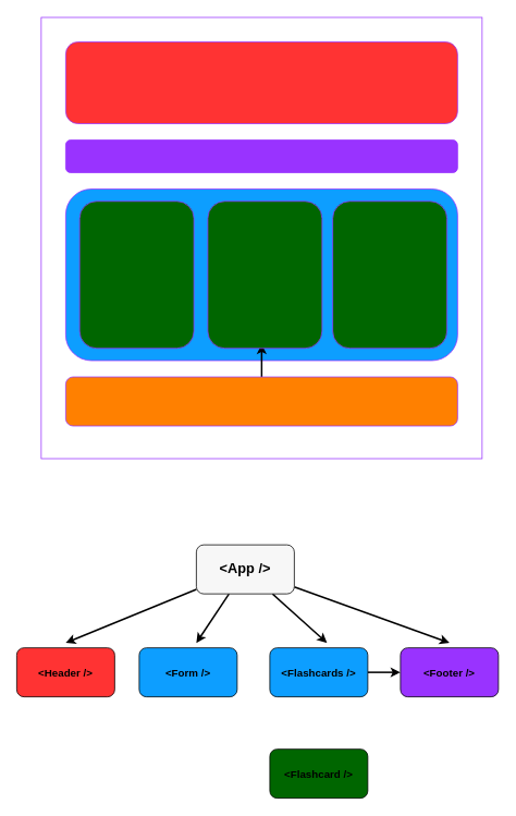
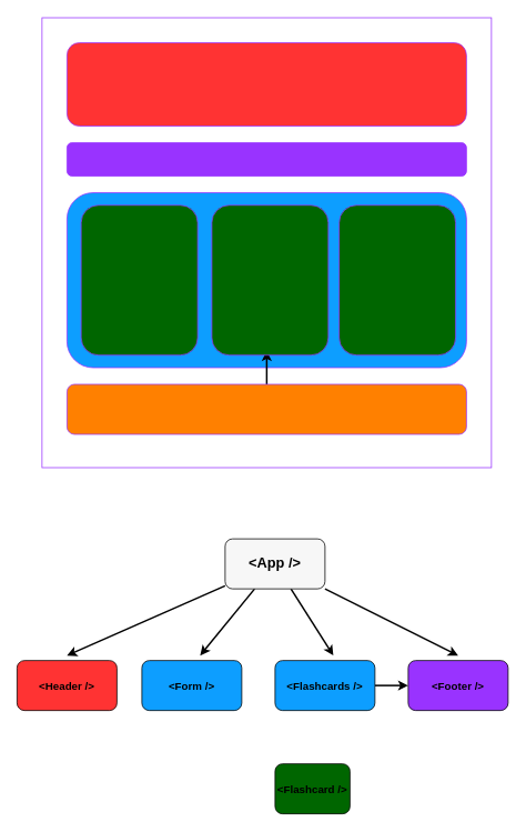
  <mxCell id="0" />
  <mxCell id="1" parent="0" />
  <mxCell id="2" style="edgeStyle=none;html=1;fontSize=13;fontColor=#000000;strokeWidth=2;" edge="1" parent="1" source="6"><mxGeometry relative="1" as="geometry"><mxPoint x="240" y="786" as="targetPoint" /></mxGeometry></mxCell>
  <mxCell id="3" style="edgeStyle=none;html=1;fontSize=13;fontColor=#000000;strokeWidth=2;" edge="1" parent="1" source="6"><mxGeometry relative="1" as="geometry"><mxPoint x="400" y="786" as="targetPoint" /></mxGeometry></mxCell>
  <mxCell id="4" style="edgeStyle=none;html=1;fontSize=13;fontColor=#000000;strokeWidth=2;" edge="1" parent="1" source="6"><mxGeometry relative="1" as="geometry"><mxPoint x="80" y="786" as="targetPoint" /></mxGeometry></mxCell>
  <mxCell id="5" style="edgeStyle=none;html=1;fontSize=13;fontColor=#000000;strokeWidth=2;" edge="1" parent="1" source="6"><mxGeometry relative="1" as="geometry"><mxPoint x="550" y="786" as="targetPoint" /></mxGeometry></mxCell>
- <mxCell id="6" value="&amp;lt;App /&amp;gt;" style="rounded=1;whiteSpace=wrap;html=1;fontStyle=1;fillColor=#F7F7F7;fontColor=#000000;fontSize=17;" vertex="1" parent="1"><mxGeometry x="240" y="666" width="120" height="60" as="geometry" /></mxCell>
+ <mxCell id="6" value="&amp;lt;App /&amp;gt;" style="rounded=1;whiteSpace=wrap;html=1;fontStyle=1;fillColor=#F7F7F7;fontColor=#000000;fontSize=17;" vertex="1" parent="1"><mxGeometry x="270" y="646" width="120" height="60" as="geometry" /></mxCell>
  <mxCell id="7" value="&amp;lt;Header /&amp;gt;" style="rounded=1;whiteSpace=wrap;html=1;fontStyle=1;fillColor=#FF3333;fontSize=13;" vertex="1" parent="1"><mxGeometry x="20" y="792" width="120" height="60" as="geometry" /></mxCell>
  <mxCell id="8" style="edgeStyle=none;html=1;strokeWidth=2;fontSize=13;fontColor=#000000;" edge="1" parent="1" source="9" target="11"><mxGeometry relative="1" as="geometry" /></mxCell>
  <mxCell id="9" value="&amp;lt;Flashcards /&amp;gt;" style="rounded=1;whiteSpace=wrap;html=1;fontStyle=1;fillColor=#0D9EFF;fontSize=13;" vertex="1" parent="1"><mxGeometry x="330" y="792" width="120" height="60" as="geometry" /></mxCell>
  <mxCell id="10" value="&amp;lt;Form /&amp;gt;" style="rounded=1;whiteSpace=wrap;html=1;fontStyle=1;fillColor=#0d9eff;fontSize=13;" vertex="1" parent="1"><mxGeometry x="170" y="792" width="120" height="60" as="geometry" /></mxCell>
  <mxCell id="11" value="&amp;lt;Footer /&amp;gt;" style="rounded=1;whiteSpace=wrap;html=1;fontStyle=1;fillColor=#9933ff;fontSize=13;" vertex="1" parent="1"><mxGeometry x="490" y="792" width="120" height="60" as="geometry" /></mxCell>
- <mxCell id="12" value="&amp;lt;Flashcard /&amp;gt;" style="rounded=1;whiteSpace=wrap;html=1;fontStyle=1;fillColor=#006600;fontSize=13;" vertex="1" parent="1"><mxGeometry x="330" y="916" width="120" height="60" as="geometry" /></mxCell>
+ <mxCell id="12" value="&amp;lt;Flashcard /&amp;gt;" style="rounded=1;whiteSpace=wrap;html=1;fontStyle=1;fillColor=#006600;fontSize=13;" vertex="1" parent="1"><mxGeometry x="330" y="916" width="90" height="60" as="geometry" /></mxCell>
  <mxCell id="13" value="" style="whiteSpace=wrap;html=1;aspect=fixed;strokeColor=#9933FF;fontSize=13;fontColor=#000000;fillColor=#FFFFFF;" vertex="1" parent="1"><mxGeometry x="50" y="20.5" width="540" height="540" as="geometry" /></mxCell>
  <mxCell id="14" value="" style="rounded=1;whiteSpace=wrap;html=1;strokeColor=#9933FF;fontSize=13;fontColor=#000000;fillColor=#FF3333;" vertex="1" parent="1"><mxGeometry x="80" y="50.5" width="480" height="100" as="geometry" /></mxCell>
  <mxCell id="15" value="" style="rounded=1;whiteSpace=wrap;html=1;strokeColor=#9933FF;fontSize=13;fontColor=#000000;fillColor=#9933FF;" vertex="1" parent="1"><mxGeometry x="80" y="170.5" width="480" height="40" as="geometry" /></mxCell>
  <mxCell id="16" value="" style="rounded=1;whiteSpace=wrap;html=1;strokeColor=#9933FF;fontSize=13;fontColor=#000000;fillColor=#0D9EFF;" vertex="1" parent="1"><mxGeometry x="80" y="230.5" width="480" height="210" as="geometry" /></mxCell>
  <mxCell id="17" value="" style="rounded=1;whiteSpace=wrap;html=1;strokeColor=#9933FF;fontSize=13;fontColor=#000000;fillColor=#006600;" vertex="1" parent="1"><mxGeometry x="97" y="245.5" width="140" height="180" as="geometry" /></mxCell>
  <mxCell id="18" value="" style="edgeStyle=none;html=1;strokeWidth=2;fontSize=13;fontColor=#000000;" edge="1" parent="1" source="19"><mxGeometry relative="1" as="geometry"><mxPoint x="320" y="420.5" as="targetPoint" /></mxGeometry></mxCell>
  <mxCell id="19" value="" style="rounded=1;whiteSpace=wrap;html=1;strokeColor=#9933FF;fontSize=13;fontColor=#000000;fillColor=#FF8000;" vertex="1" parent="1"><mxGeometry x="80" y="460.5" width="480" height="60" as="geometry" /></mxCell>
  <mxCell id="20" value="" style="rounded=1;whiteSpace=wrap;html=1;strokeColor=#9933FF;fontSize=13;fontColor=#000000;fillColor=#006600;" vertex="1" parent="1"><mxGeometry x="407" y="245.5" width="140" height="180" as="geometry" /></mxCell>
  <mxCell id="21" value="" style="rounded=1;whiteSpace=wrap;html=1;strokeColor=#9933FF;fontSize=13;fontColor=#000000;fillColor=#006600;" vertex="1" parent="1"><mxGeometry x="254" y="245.5" width="140" height="180" as="geometry" /></mxCell>
